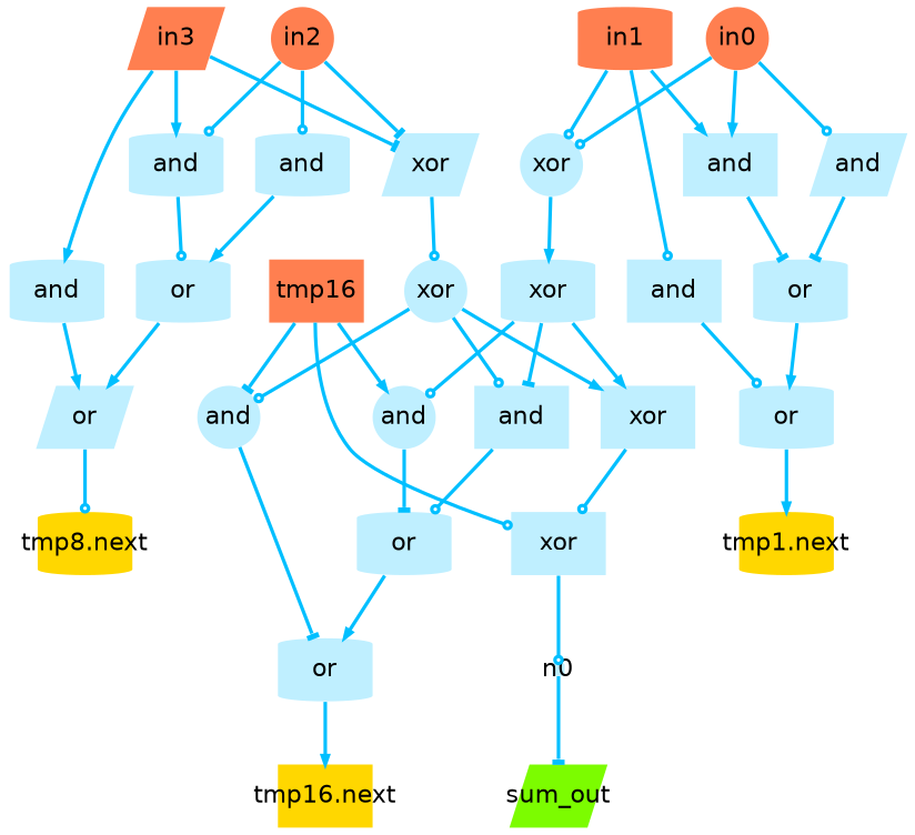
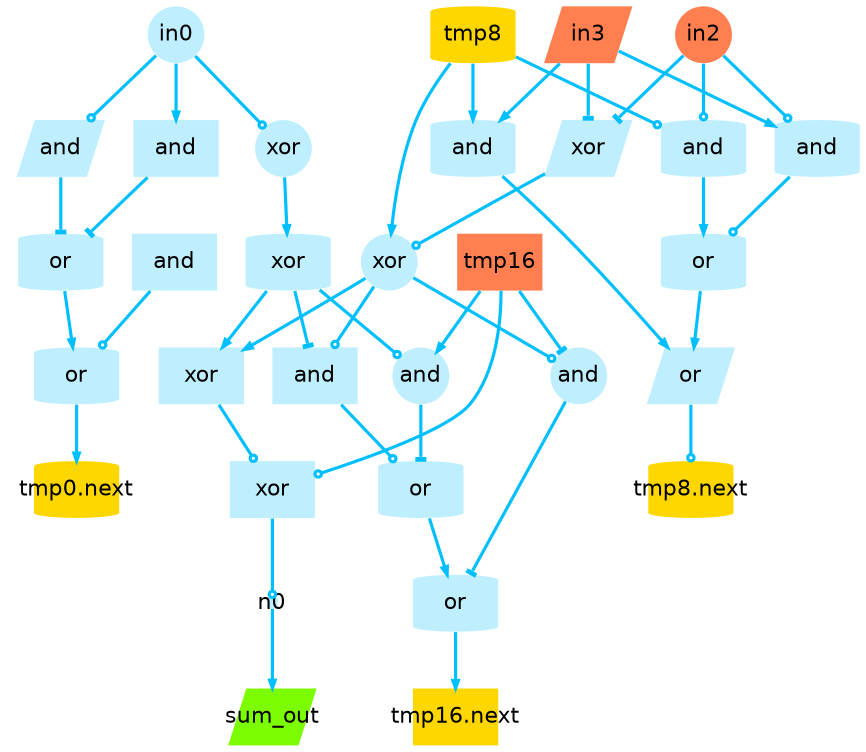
  digraph {
    splines=spline
    node [fillcolor=lightblue1 fixedsize=shape fontcolor=black fontname=helvetica penwidth=0 shape=cylinder style=filled]
    edge [arrowhead=odot arrowsize=.5 color=deepskyblue labelfloat=false penwidth=2]
-   n1 [fillcolor=coral label=in0 shape=circle]
+   n1 [label=in0 shape=circle]
    n2 [label=xor shape=circle]
    n3 [label=and shape=box]
    n4 [label=and shape=parallelogram]
    n5 [label=xor]
    n6 [label=or]
-   n7 [fillcolor=coral label=in1]
    n8 [label=and shape=box]
    n9 [label=or]
    n10 [fillcolor=coral label=in2 shape=circle]
    n11 [label=xor shape=parallelogram]
    n12 [label=and]
    n13 [label=and]
    n14 [label=xor shape=circle]
    n15 [label=or]
    n16 [fillcolor=coral label=in3 shape=parallelogram]
    n17 [label=and]
    n18 [label=or shape=parallelogram]
    n19 [height=.1 label=n0 shape=box width=.1]
    n20 [fillcolor=lawngreen label=sum_out shape=parallelogram]
-   n21 [fillcolor=gold label="tmp1.next"]
+   n21 [fillcolor=gold label="tmp0.next"]
    n22 [label=xor shape=box]
    n23 [label=and shape=box]
    n24 [label=and shape=circle]
    n25 [label=xor shape=box]
    n26 [label=or]
    n27 [fillcolor=gold label="tmp8.next"]
+   n28 [fillcolor=gold label=tmp8]
    n29 [label=and shape=circle]
    n30 [label=or]
    n31 [fillcolor=gold label="tmp16.next" shape=box]
    n32 [fillcolor=coral label=tmp16 shape=box]
    n1 -> n2
    n1 -> n3 [arrowhead=normal]
    n1 -> n4
    n2 -> n5 [arrowhead=normal]
    n3 -> n6 [arrowhead=tee]
    n4 -> n6 [arrowhead=tee]
    n5 -> n22 [arrowhead=normal]
    n5 -> n23 [arrowhead=tee]
    n5 -> n24
    n6 -> n9 [arrowhead=normal]
-   n7 -> n2
-   n7 -> n3 [arrowhead=normal]
-   n7 -> n8
    n8 -> n9
    n9 -> n21 [arrowhead=normal]
    n10 -> n11 [arrowhead=tee]
    n10 -> n12
    n10 -> n13
    n11 -> n14
    n12 -> n15
    n13 -> n15 [arrowhead=normal]
    n14 -> n22 [arrowhead=normal]
    n14 -> n23
    n14 -> n29
    n15 -> n18 [arrowhead=normal]
    n16 -> n11 [arrowhead=tee]
    n16 -> n12 [arrowhead=normal]
    n16 -> n17 [arrowhead=normal]
    n17 -> n18 [arrowhead=normal]
    n18 -> n27
-   n19 -> n20 [arrowhead=tee]
+   n19 -> n20 [arrowhead=normal]
    n22 -> n25
    n23 -> n26
    n24 -> n26 [arrowhead=tee]
    n25 -> n19
    n26 -> n30 [arrowhead=normal]
+   n28 -> n13
+   n28 -> n14 [arrowhead=normal]
+   n28 -> n17 [arrowhead=normal]
    n29 -> n30 [arrowhead=tee]
    n30 -> n31 [arrowhead=normal]
    n32 -> n24 [arrowhead=normal]
    n32 -> n25
    n32 -> n29 [arrowhead=tee]
  }
